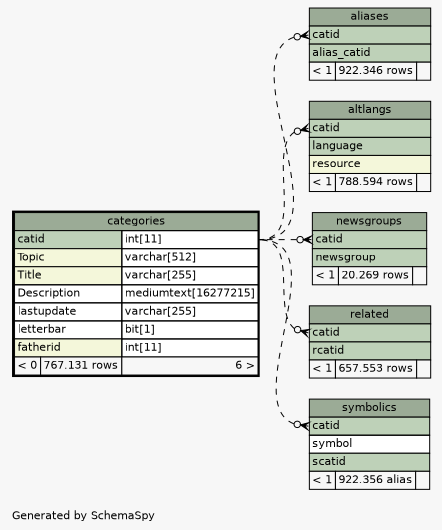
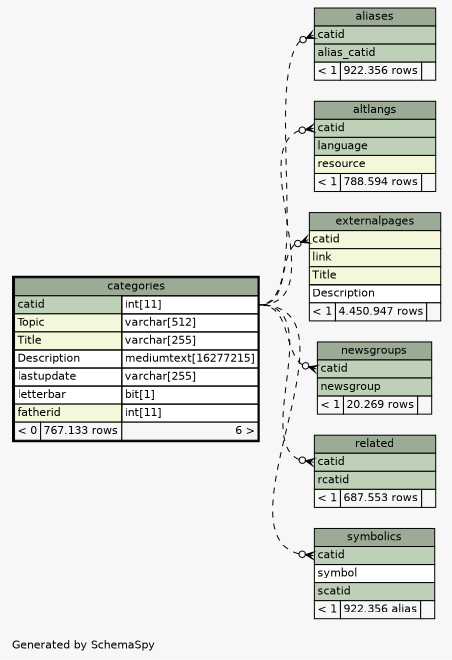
  digraph {
    bgcolor="#f7f7f7"
    fontname=Helvetica
    fontsize=11
    label="\nGenerated by SchemaSpy"
    labeljust=l
    nodesep=0.18
    rankdir=RL
    ranksep=0.46
    node [fontname=Helvetica fontsize=11 shape=plaintext]
    edge [arrowhead=none arrowsize=0.8 arrowtail=crowodot dir=back headport="catid.type:e" style=dashed tailport="catid:w"]
-   n1 [label=<     <TABLE BORDER="0" CELLBORDER="1" CELLSPACING="0" BGCOLOR="#ffffff">       <TR><TD COLSPAN="3" BGCOLOR="#9bab96" ALIGN="CENTER">aliases</TD></TR>       <TR><TD PORT="catid" COLSPAN="3" BGCOLOR="#bed1b8" ALIGN="LEFT">catid</TD></TR>       <TR><TD PORT="alias_catid" COLSPAN="3" BGCOLOR="#bed1b8" ALIGN="LEFT">alias_catid</TD></TR>       <TR><TD ALIGN="LEFT" BGCOLOR="#f7f7f7">&lt; 1</TD><TD ALIGN="RIGHT" BGCOLOR="#f7f7f7">922.346 rows</TD><TD ALIGN="RIGHT" BGCOLOR="#f7f7f7">  </TD></TR>     </TABLE>>]
-   n2 [label=<     <TABLE BORDER="2" CELLBORDER="1" CELLSPACING="0" BGCOLOR="#ffffff">       <TR><TD COLSPAN="3" BGCOLOR="#9bab96" ALIGN="CENTER">categories</TD></TR>       <TR><TD PORT="catid" COLSPAN="2" BGCOLOR="#bed1b8" ALIGN="LEFT">catid</TD><TD PORT="catid.type" ALIGN="LEFT">int[11]</TD></TR>       <TR><TD PORT="Topic" COLSPAN="2" BGCOLOR="#f4f7da" ALIGN="LEFT">Topic</TD><TD PORT="Topic.type" ALIGN="LEFT">varchar[512]</TD></TR>       <TR><TD PORT="Title" COLSPAN="2" BGCOLOR="#f4f7da" ALIGN="LEFT">Title</TD><TD PORT="Title.type" ALIGN="LEFT">varchar[255]</TD></TR>       <TR><TD PORT="Description" COLSPAN="2" ALIGN="LEFT">Description</TD><TD PORT="Description.type" ALIGN="LEFT">mediumtext[16277215]</TD></TR>       <TR><TD PORT="lastupdate" COLSPAN="2" ALIGN="LEFT">lastupdate</TD><TD PORT="lastupdate.type" ALIGN="LEFT">varchar[255]</TD></TR>       <TR><TD PORT="letterbar" COLSPAN="2" ALIGN="LEFT">letterbar</TD><TD PORT="letterbar.type" ALIGN="LEFT">bit[1]</TD></TR>       <TR><TD PORT="fatherid" COLSPAN="2" BGCOLOR="#f4f7da" ALIGN="LEFT">fatherid</TD><TD PORT="fatherid.type" ALIGN="LEFT">int[11]</TD></TR>       <TR><TD ALIGN="LEFT" BGCOLOR="#f7f7f7">&lt; 0</TD><TD ALIGN="RIGHT" BGCOLOR="#f7f7f7">767.131 rows</TD><TD ALIGN="RIGHT" BGCOLOR="#f7f7f7">6 &gt;</TD></TR>     </TABLE>>]
+   n1 [label=<     <TABLE BORDER="0" CELLBORDER="1" CELLSPACING="0" BGCOLOR="#ffffff">       <TR><TD COLSPAN="3" BGCOLOR="#9bab96" ALIGN="CENTER">aliases</TD></TR>       <TR><TD PORT="catid" COLSPAN="3" BGCOLOR="#bed1b8" ALIGN="LEFT">catid</TD></TR>       <TR><TD PORT="alias_catid" COLSPAN="3" BGCOLOR="#bed1b8" ALIGN="LEFT">alias_catid</TD></TR>       <TR><TD ALIGN="LEFT" BGCOLOR="#f7f7f7">&lt; 1</TD><TD ALIGN="RIGHT" BGCOLOR="#f7f7f7">922.356 rows</TD><TD ALIGN="RIGHT" BGCOLOR="#f7f7f7">  </TD></TR>     </TABLE>>]
+   n2 [label=<     <TABLE BORDER="2" CELLBORDER="1" CELLSPACING="0" BGCOLOR="#ffffff">       <TR><TD COLSPAN="3" BGCOLOR="#9bab96" ALIGN="CENTER">categories</TD></TR>       <TR><TD PORT="catid" COLSPAN="2" BGCOLOR="#bed1b8" ALIGN="LEFT">catid</TD><TD PORT="catid.type" ALIGN="LEFT">int[11]</TD></TR>       <TR><TD PORT="Topic" COLSPAN="2" BGCOLOR="#f4f7da" ALIGN="LEFT">Topic</TD><TD PORT="Topic.type" ALIGN="LEFT">varchar[512]</TD></TR>       <TR><TD PORT="Title" COLSPAN="2" BGCOLOR="#f4f7da" ALIGN="LEFT">Title</TD><TD PORT="Title.type" ALIGN="LEFT">varchar[255]</TD></TR>       <TR><TD PORT="Description" COLSPAN="2" ALIGN="LEFT">Description</TD><TD PORT="Description.type" ALIGN="LEFT">mediumtext[16277215]</TD></TR>       <TR><TD PORT="lastupdate" COLSPAN="2" ALIGN="LEFT">lastupdate</TD><TD PORT="lastupdate.type" ALIGN="LEFT">varchar[255]</TD></TR>       <TR><TD PORT="letterbar" COLSPAN="2" ALIGN="LEFT">letterbar</TD><TD PORT="letterbar.type" ALIGN="LEFT">bit[1]</TD></TR>       <TR><TD PORT="fatherid" COLSPAN="2" BGCOLOR="#f4f7da" ALIGN="LEFT">fatherid</TD><TD PORT="fatherid.type" ALIGN="LEFT">int[11]</TD></TR>       <TR><TD ALIGN="LEFT" BGCOLOR="#f7f7f7">&lt; 0</TD><TD ALIGN="RIGHT" BGCOLOR="#f7f7f7">767.133 rows</TD><TD ALIGN="RIGHT" BGCOLOR="#f7f7f7">6 &gt;</TD></TR>     </TABLE>>]
    n3 [label=<     <TABLE BORDER="0" CELLBORDER="1" CELLSPACING="0" BGCOLOR="#ffffff">       <TR><TD COLSPAN="3" BGCOLOR="#9bab96" ALIGN="CENTER">altlangs</TD></TR>       <TR><TD PORT="catid" COLSPAN="3" BGCOLOR="#bed1b8" ALIGN="LEFT">catid</TD></TR>       <TR><TD PORT="language" COLSPAN="3" BGCOLOR="#bed1b8" ALIGN="LEFT">language</TD></TR>       <TR><TD PORT="resource" COLSPAN="3" BGCOLOR="#f4f7da" ALIGN="LEFT">resource</TD></TR>       <TR><TD ALIGN="LEFT" BGCOLOR="#f7f7f7">&lt; 1</TD><TD ALIGN="RIGHT" BGCOLOR="#f7f7f7">788.594 rows</TD><TD ALIGN="RIGHT" BGCOLOR="#f7f7f7">  </TD></TR>     </TABLE>>]
+   n4 [label=<     <TABLE BORDER="0" CELLBORDER="1" CELLSPACING="0" BGCOLOR="#ffffff">       <TR><TD COLSPAN="3" BGCOLOR="#9bab96" ALIGN="CENTER">externalpages</TD></TR>       <TR><TD PORT="catid" COLSPAN="3" BGCOLOR="#f4f7da" ALIGN="LEFT">catid</TD></TR>       <TR><TD PORT="link" COLSPAN="3" BGCOLOR="#f4f7da" ALIGN="LEFT">link</TD></TR>       <TR><TD PORT="Title" COLSPAN="3" BGCOLOR="#f4f7da" ALIGN="LEFT">Title</TD></TR>       <TR><TD PORT="Description" COLSPAN="3" ALIGN="LEFT">Description</TD></TR>       <TR><TD ALIGN="LEFT" BGCOLOR="#f7f7f7">&lt; 1</TD><TD ALIGN="RIGHT" BGCOLOR="#f7f7f7">4.450.947 rows</TD><TD ALIGN="RIGHT" BGCOLOR="#f7f7f7">  </TD></TR>     </TABLE>>]
    n5 [label=<     <TABLE BORDER="0" CELLBORDER="1" CELLSPACING="0" BGCOLOR="#ffffff">       <TR><TD COLSPAN="3" BGCOLOR="#9bab96" ALIGN="CENTER">newsgroups</TD></TR>       <TR><TD PORT="catid" COLSPAN="3" BGCOLOR="#bed1b8" ALIGN="LEFT">catid</TD></TR>       <TR><TD PORT="newsgroup" COLSPAN="3" BGCOLOR="#bed1b8" ALIGN="LEFT">newsgroup</TD></TR>       <TR><TD ALIGN="LEFT" BGCOLOR="#f7f7f7">&lt; 1</TD><TD ALIGN="RIGHT" BGCOLOR="#f7f7f7">20.269 rows</TD><TD ALIGN="RIGHT" BGCOLOR="#f7f7f7">  </TD></TR>     </TABLE>>]
-   n6 [label=<     <TABLE BORDER="0" CELLBORDER="1" CELLSPACING="0" BGCOLOR="#ffffff">       <TR><TD COLSPAN="3" BGCOLOR="#9bab96" ALIGN="CENTER">related</TD></TR>       <TR><TD PORT="catid" COLSPAN="3" BGCOLOR="#bed1b8" ALIGN="LEFT">catid</TD></TR>       <TR><TD PORT="rcatid" COLSPAN="3" BGCOLOR="#bed1b8" ALIGN="LEFT">rcatid</TD></TR>       <TR><TD ALIGN="LEFT" BGCOLOR="#f7f7f7">&lt; 1</TD><TD ALIGN="RIGHT" BGCOLOR="#f7f7f7">657.553 rows</TD><TD ALIGN="RIGHT" BGCOLOR="#f7f7f7">  </TD></TR>     </TABLE>>]
+   n6 [label=<     <TABLE BORDER="0" CELLBORDER="1" CELLSPACING="0" BGCOLOR="#ffffff">       <TR><TD COLSPAN="3" BGCOLOR="#9bab96" ALIGN="CENTER">related</TD></TR>       <TR><TD PORT="catid" COLSPAN="3" BGCOLOR="#bed1b8" ALIGN="LEFT">catid</TD></TR>       <TR><TD PORT="rcatid" COLSPAN="3" BGCOLOR="#bed1b8" ALIGN="LEFT">rcatid</TD></TR>       <TR><TD ALIGN="LEFT" BGCOLOR="#f7f7f7">&lt; 1</TD><TD ALIGN="RIGHT" BGCOLOR="#f7f7f7">687.553 rows</TD><TD ALIGN="RIGHT" BGCOLOR="#f7f7f7">  </TD></TR>     </TABLE>>]
    n7 [label=<     <TABLE BORDER="0" CELLBORDER="1" CELLSPACING="0" BGCOLOR="#ffffff">       <TR><TD COLSPAN="3" BGCOLOR="#9bab96" ALIGN="CENTER">symbolics</TD></TR>       <TR><TD PORT="catid" COLSPAN="3" BGCOLOR="#bed1b8" ALIGN="LEFT">catid</TD></TR>       <TR><TD PORT="symbol" COLSPAN="3" ALIGN="LEFT">symbol</TD></TR>       <TR><TD PORT="scatid" COLSPAN="3" BGCOLOR="#bed1b8" ALIGN="LEFT">scatid</TD></TR>       <TR><TD ALIGN="LEFT" BGCOLOR="#f7f7f7">&lt; 1</TD><TD ALIGN="RIGHT" BGCOLOR="#f7f7f7">922.356 alias</TD><TD ALIGN="RIGHT" BGCOLOR="#f7f7f7">  </TD></TR>     </TABLE>>]
    n1 -> n2
    n3 -> n2
+   n4 -> n2
    n5 -> n2
    n6 -> n2
    n7 -> n2
  }
